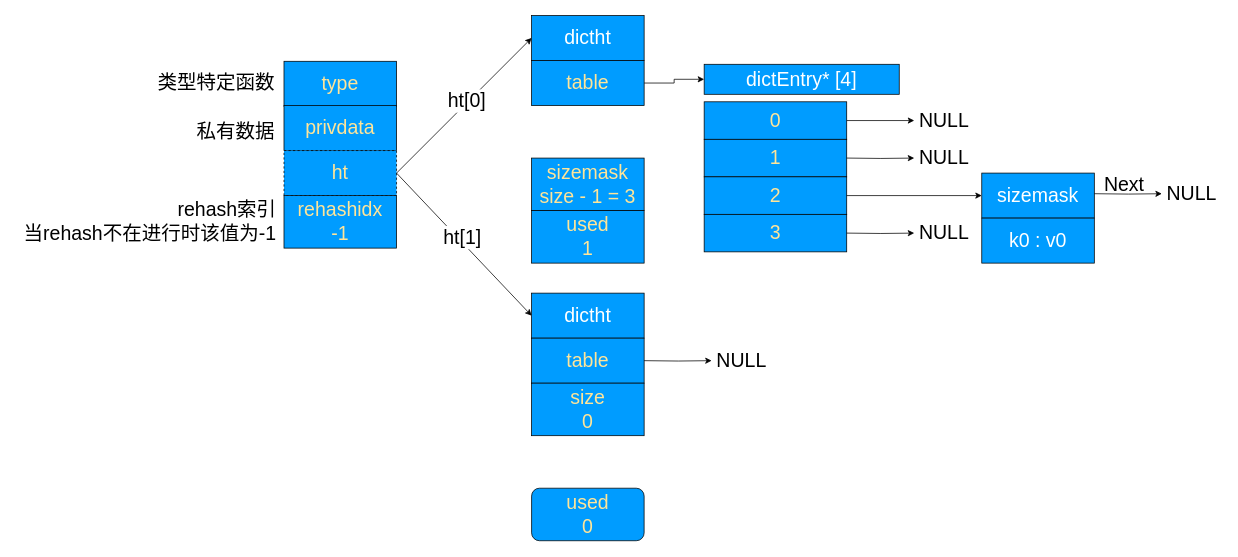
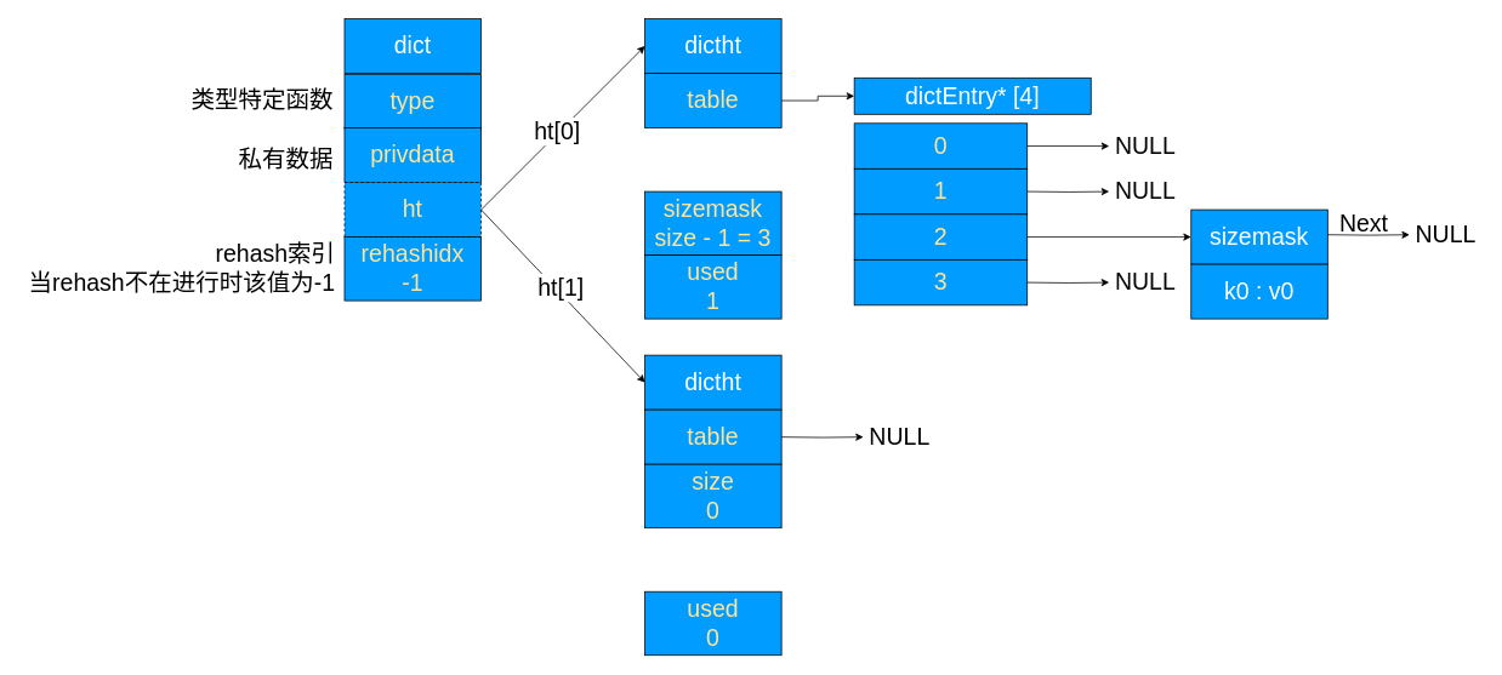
  <mxCell id="0" />
  <mxCell id="1" parent="0" />
  <mxCell id="2" value="dictht" style="rounded=0;whiteSpace=wrap;html=1;fillColor=#009CFF;fontSize=26;fontColor=#FFFFFF;" vertex="1" parent="1"><mxGeometry x="708" y="20" width="150" height="60" as="geometry" /></mxCell>
  <mxCell id="3" value="" style="edgeStyle=orthogonalEdgeStyle;rounded=0;orthogonalLoop=1;jettySize=auto;html=1;fontSize=26;fontColor=#FFFFFF;" edge="1" parent="1" source="4" target="7"><mxGeometry relative="1" as="geometry" /></mxCell>
  <mxCell id="4" value="table" style="rounded=0;whiteSpace=wrap;html=1;fillColor=#009CFF;fontSize=26;fontColor=#FFE599;" vertex="1" parent="1"><mxGeometry x="708" y="80" width="150" height="60" as="geometry" /></mxCell>
  <mxCell id="5" value="sizemask&lt;br&gt;size - 1 = 3" style="rounded=0;whiteSpace=wrap;html=1;fillColor=#009CFF;fontSize=26;fontColor=#FFE599;" vertex="1" parent="1"><mxGeometry x="708" y="210" width="150" height="70" as="geometry" /></mxCell>
  <mxCell id="6" value="used&lt;br&gt;1" style="rounded=0;whiteSpace=wrap;html=1;fillColor=#009CFF;fontSize=26;fontColor=#FFE599;" vertex="1" parent="1"><mxGeometry x="708" y="280" width="150" height="70" as="geometry" /></mxCell>
  <mxCell id="7" value="dictEntry* [4]" style="rounded=0;whiteSpace=wrap;html=1;fillColor=#009CFF;fontSize=26;fontColor=#FFFFFF;" vertex="1" parent="1"><mxGeometry x="938" y="85" width="260" height="40" as="geometry" /></mxCell>
  <mxCell id="8" value="" style="edgeStyle=orthogonalEdgeStyle;rounded=0;orthogonalLoop=1;jettySize=auto;html=1;fontSize=26;fontColor=#000000;entryX=0;entryY=0.5;entryDx=0;entryDy=0;" edge="1" parent="1" source="9" target="13"><mxGeometry relative="1" as="geometry"><mxPoint x="1278" y="160" as="targetPoint" /></mxGeometry></mxCell>
  <mxCell id="9" value="0" style="rounded=0;whiteSpace=wrap;html=1;fillColor=#009CFF;fontSize=26;fontColor=#FFE599;" vertex="1" parent="1"><mxGeometry x="938" y="135" width="190" height="50" as="geometry" /></mxCell>
  <mxCell id="10" value="1" style="rounded=0;whiteSpace=wrap;html=1;fillColor=#009CFF;fontSize=26;fontColor=#FFE599;" vertex="1" parent="1"><mxGeometry x="938" y="185" width="190" height="50" as="geometry" /></mxCell>
  <mxCell id="11" value="2" style="rounded=0;whiteSpace=wrap;html=1;fillColor=#009CFF;fontSize=26;fontColor=#FFE599;" vertex="1" parent="1"><mxGeometry x="938" y="235" width="190" height="50" as="geometry" /></mxCell>
  <mxCell id="12" value="3" style="rounded=0;whiteSpace=wrap;html=1;fillColor=#009CFF;fontSize=26;fontColor=#FFE599;" vertex="1" parent="1"><mxGeometry x="938" y="285" width="190" height="50" as="geometry" /></mxCell>
  <mxCell id="13" value="NULL" style="text;html=1;strokeColor=none;fillColor=none;align=center;verticalAlign=middle;whiteSpace=wrap;rounded=0;fontSize=26;" vertex="1" parent="1"><mxGeometry x="1218" y="145" width="80" height="30" as="geometry" /></mxCell>
  <mxCell id="14" value="" style="edgeStyle=orthogonalEdgeStyle;rounded=0;orthogonalLoop=1;jettySize=auto;html=1;fontSize=26;fontColor=#000000;entryX=0;entryY=0.5;entryDx=0;entryDy=0;" edge="1" parent="1" target="15"><mxGeometry relative="1" as="geometry"><mxPoint x="1128" y="210" as="sourcePoint" /><mxPoint x="1238" y="210" as="targetPoint" /></mxGeometry></mxCell>
  <mxCell id="15" value="NULL" style="text;html=1;strokeColor=none;fillColor=none;align=center;verticalAlign=middle;whiteSpace=wrap;rounded=0;fontSize=26;" vertex="1" parent="1"><mxGeometry x="1218" y="195" width="80" height="30" as="geometry" /></mxCell>
  <mxCell id="16" value="" style="edgeStyle=orthogonalEdgeStyle;rounded=0;orthogonalLoop=1;jettySize=auto;html=1;fontSize=26;fontColor=#000000;entryX=0;entryY=0.5;entryDx=0;entryDy=0;" edge="1" parent="1"><mxGeometry relative="1" as="geometry"><mxPoint x="1128" y="260" as="sourcePoint" /><mxPoint x="1308" y="260" as="targetPoint" /></mxGeometry></mxCell>
  <mxCell id="17" value="" style="edgeStyle=orthogonalEdgeStyle;rounded=0;orthogonalLoop=1;jettySize=auto;html=1;fontSize=26;fontColor=#000000;entryX=0;entryY=0.5;entryDx=0;entryDy=0;" edge="1" parent="1" target="18"><mxGeometry relative="1" as="geometry"><mxPoint x="1128" y="310" as="sourcePoint" /><mxPoint x="1238" y="310" as="targetPoint" /></mxGeometry></mxCell>
  <mxCell id="18" value="NULL" style="text;html=1;strokeColor=none;fillColor=none;align=center;verticalAlign=middle;whiteSpace=wrap;rounded=0;fontSize=26;" vertex="1" parent="1"><mxGeometry x="1218" y="295" width="80" height="30" as="geometry" /></mxCell>
  <mxCell id="19" value="sizemask" style="rounded=0;whiteSpace=wrap;html=1;strokeColor=#000000;fillColor=#009CFF;fontSize=26;labelBackgroundColor=none;fontColor=#FFFFFF;" vertex="1" parent="1"><mxGeometry x="1308" y="230" width="150" height="60" as="geometry" /></mxCell>
  <mxCell id="20" value="k0 : v0" style="rounded=0;whiteSpace=wrap;html=1;labelBackgroundColor=none;strokeColor=#000000;fillColor=#009CFF;fontSize=26;fontColor=#FFFFFF;" vertex="1" parent="1"><mxGeometry x="1308" y="290" width="150" height="60" as="geometry" /></mxCell>
  <mxCell id="21" value="" style="edgeStyle=orthogonalEdgeStyle;rounded=0;orthogonalLoop=1;jettySize=auto;html=1;fontSize=26;fontColor=#000000;entryX=0;entryY=0.5;entryDx=0;entryDy=0;" edge="1" parent="1" target="22"><mxGeometry relative="1" as="geometry"><mxPoint x="1458" y="257.5" as="sourcePoint" /><mxPoint x="1568" y="257.5" as="targetPoint" /></mxGeometry></mxCell>
  <mxCell id="22" value="NULL" style="text;html=1;strokeColor=none;fillColor=none;align=center;verticalAlign=middle;whiteSpace=wrap;rounded=0;fontSize=26;" vertex="1" parent="1"><mxGeometry x="1548" y="242.5" width="80" height="30" as="geometry" /></mxCell>
  <mxCell id="23" value="Next" style="text;html=1;strokeColor=none;fillColor=none;align=center;verticalAlign=middle;whiteSpace=wrap;rounded=0;labelBackgroundColor=none;fontSize=26;" vertex="1" parent="1"><mxGeometry x="1478" y="235" width="40" height="20" as="geometry" /></mxCell>
  <mxCell id="24" value="" style="group" vertex="1" connectable="0" parent="1"><mxGeometry x="378" y="20" width="150" height="310" as="geometry" /></mxCell>
+ <mxCell id="25" value="dict" style="rounded=0;whiteSpace=wrap;html=1;labelBackgroundColor=none;strokeColor=#000000;fillColor=#009CFF;fontSize=26;fontColor=#FFFFFF;" vertex="1" parent="24"><mxGeometry width="150" height="60" as="geometry" /></mxCell>
  <mxCell id="26" value="type" style="rounded=0;whiteSpace=wrap;html=1;labelBackgroundColor=none;strokeColor=#000000;fillColor=#009CFF;fontSize=26;fontColor=#FFE599;" vertex="1" parent="24"><mxGeometry y="61" width="150" height="60" as="geometry" /></mxCell>
  <mxCell id="27" value="privdata" style="rounded=0;whiteSpace=wrap;html=1;labelBackgroundColor=none;strokeColor=#000000;fillColor=#009CFF;fontSize=26;fontColor=#FFE599;" vertex="1" parent="24"><mxGeometry y="120" width="150" height="60" as="geometry" /></mxCell>
  <mxCell id="28" value="ht" style="rounded=0;whiteSpace=wrap;html=1;labelBackgroundColor=none;strokeColor=#000000;fillColor=#009CFF;fontSize=26;fontColor=#FFE599;dashed=1;" vertex="1" parent="24"><mxGeometry y="180" width="150" height="60" as="geometry" /></mxCell>
  <mxCell id="29" value="rehashidx&lt;br&gt;-1" style="rounded=0;whiteSpace=wrap;html=1;labelBackgroundColor=none;strokeColor=#000000;fillColor=#009CFF;fontSize=26;fontColor=#FFE599;" vertex="1" parent="24"><mxGeometry y="240" width="150" height="70" as="geometry" /></mxCell>
  <mxCell id="30" value="" style="endArrow=classic;html=1;fontSize=26;fontColor=#FFE599;exitX=1;exitY=0.5;exitDx=0;exitDy=0;entryX=0;entryY=0.5;entryDx=0;entryDy=0;" edge="1" parent="1" source="28" target="2"><mxGeometry width="50" height="50" relative="1" as="geometry"><mxPoint x="528" y="500" as="sourcePoint" /><mxPoint x="578" y="450" as="targetPoint" /></mxGeometry></mxCell>
  <mxCell id="31" value="dictht" style="rounded=0;whiteSpace=wrap;html=1;fillColor=#009CFF;fontSize=26;fontColor=#FFFFFF;" vertex="1" parent="1"><mxGeometry x="708" y="390" width="150" height="60" as="geometry" /></mxCell>
  <mxCell id="32" value="table" style="rounded=0;whiteSpace=wrap;html=1;fillColor=#009CFF;fontSize=26;fontColor=#FFE599;" vertex="1" parent="1"><mxGeometry x="708" y="450" width="150" height="60" as="geometry" /></mxCell>
  <mxCell id="33" value="size&lt;br&gt;0" style="rounded=0;whiteSpace=wrap;html=1;fillColor=#009CFF;fontSize=26;fontColor=#FFE599;" vertex="1" parent="1"><mxGeometry x="708" y="510" width="150" height="70" as="geometry" /></mxCell>
- <mxCell id="34" value="used&lt;br&gt;0" style="whiteSpace=wrap;html=1;fillColor=#009CFF;fontSize=26;fontColor=#FFE599;rounded=1;" vertex="1" parent="1"><mxGeometry x="708" y="650" width="150" height="70" as="geometry" /></mxCell>
+ <mxCell id="34" value="used&lt;br&gt;0" style="rounded=0;whiteSpace=wrap;html=1;fillColor=#009CFF;fontSize=26;fontColor=#FFE599;" vertex="1" parent="1"><mxGeometry x="708" y="650" width="150" height="70" as="geometry" /></mxCell>
  <mxCell id="35" value="" style="endArrow=classic;html=1;fontSize=26;fontColor=#FFE599;exitX=1;exitY=0.5;exitDx=0;exitDy=0;entryX=0;entryY=0.5;entryDx=0;entryDy=0;" edge="1" parent="1" source="28" target="31"><mxGeometry width="50" height="50" relative="1" as="geometry"><mxPoint x="318" y="620" as="sourcePoint" /><mxPoint x="368" y="570" as="targetPoint" /></mxGeometry></mxCell>
  <mxCell id="36" value="" style="edgeStyle=orthogonalEdgeStyle;rounded=0;orthogonalLoop=1;jettySize=auto;html=1;fontSize=26;fontColor=#000000;entryX=0;entryY=0.5;entryDx=0;entryDy=0;" edge="1" parent="1" target="37"><mxGeometry relative="1" as="geometry"><mxPoint x="858" y="480" as="sourcePoint" /><mxPoint x="968" y="480" as="targetPoint" /></mxGeometry></mxCell>
  <mxCell id="37" value="NULL" style="text;html=1;strokeColor=none;fillColor=none;align=center;verticalAlign=middle;whiteSpace=wrap;rounded=0;fontSize=26;" vertex="1" parent="1"><mxGeometry x="948" y="465" width="80" height="30" as="geometry" /></mxCell>
- <mxCell id="38" value="&lt;font color=&quot;#000000&quot;&gt;ht[0]&lt;/font&gt;" style="text;html=1;strokeColor=none;fillColor=none;align=center;verticalAlign=middle;whiteSpace=wrap;rounded=0;labelBackgroundColor=#ffffff;fontSize=26;fontColor=#FFE599;" vertex="1" parent="1"><mxGeometry x="602" y="124" width="40" height="20" as="geometry" /></mxCell>
+ <mxCell id="38" value="&lt;font color=&quot;#000000&quot;&gt;ht[0]&lt;/font&gt;" style="text;html=1;strokeColor=none;fillColor=none;align=center;verticalAlign=middle;whiteSpace=wrap;rounded=0;labelBackgroundColor=#ffffff;fontSize=26;fontColor=#FFE599;" vertex="1" parent="1"><mxGeometry x="592" y="134" width="40" height="20" as="geometry" /></mxCell>
  <mxCell id="39" value="&lt;font color=&quot;#000000&quot;&gt;ht[1]&lt;/font&gt;" style="text;html=1;strokeColor=none;fillColor=none;align=center;verticalAlign=middle;whiteSpace=wrap;rounded=0;labelBackgroundColor=#ffffff;fontSize=26;fontColor=#FFE599;" vertex="1" parent="1"><mxGeometry x="596" y="306" width="40" height="20" as="geometry" /></mxCell>
  <mxCell id="40" value="类型特定函数" style="text;html=1;strokeColor=none;fillColor=none;align=center;verticalAlign=middle;whiteSpace=wrap;rounded=0;labelBackgroundColor=#ffffff;fontSize=26;" vertex="1" parent="1"><mxGeometry x="208" y="100" width="160" height="20" as="geometry" /></mxCell>
  <mxCell id="41" value="私有数据" style="text;html=1;strokeColor=none;fillColor=none;align=right;verticalAlign=middle;whiteSpace=wrap;rounded=0;labelBackgroundColor=#ffffff;fontSize=26;" vertex="1" parent="1"><mxGeometry x="208" y="165" width="160" height="20" as="geometry" /></mxCell>
  <mxCell id="42" value="rehash索引&lt;br&gt;当rehash不在进行时该值为-1" style="text;html=1;strokeColor=none;fillColor=none;align=right;verticalAlign=middle;whiteSpace=wrap;rounded=0;labelBackgroundColor=#ffffff;fontSize=26;" vertex="1" parent="1"><mxGeometry x="20" y="285" width="350" height="20" as="geometry" /></mxCell>
